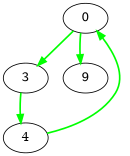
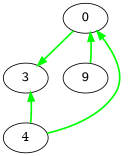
  digraph {
    node [color=black]
    edge [color=green penwidth=2]
    n1 [label=0]
    n2 [label=3]
    n3 [label=4]
    n4 [label=9]
    n1 -> n2
-   n2 -> n3
+   n3 -> n2
    n3 -> n1
-   n1 -> n4
+   n4 -> n1
  }
